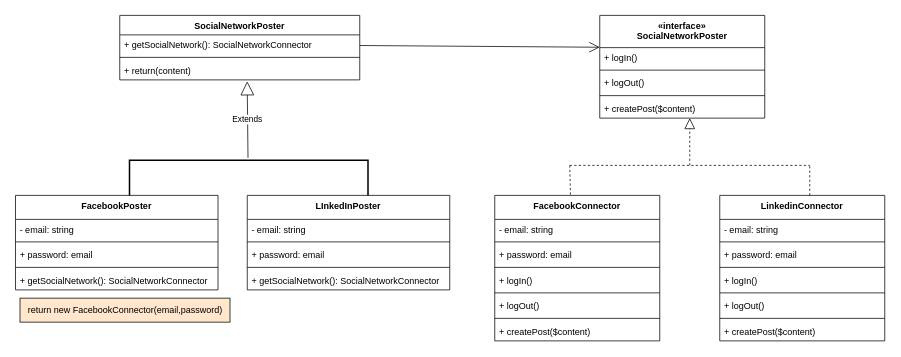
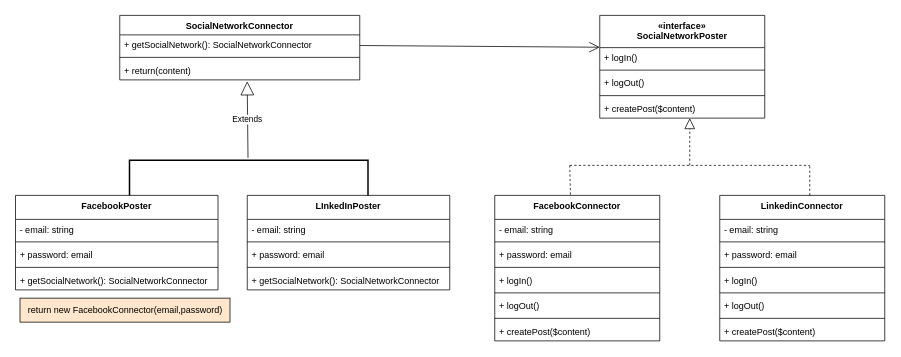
  <mxCell id="0" />
  <mxCell id="1" parent="0" />
  <mxCell id="2" value="" style="endArrow=none;dashed=1;html=1;" parent="1" edge="1"><mxGeometry width="50" height="50" relative="1" as="geometry"><mxPoint x="759" y="220" as="sourcePoint" /><mxPoint x="1079" y="220" as="targetPoint" /></mxGeometry></mxCell>
  <mxCell id="3" value="" style="endArrow=block;dashed=1;endFill=0;endSize=12;html=1;" parent="1" edge="1"><mxGeometry width="160" relative="1" as="geometry"><mxPoint x="919" y="220" as="sourcePoint" /><mxPoint x="919" y="157" as="targetPoint" /></mxGeometry></mxCell>
  <mxCell id="4" value="" style="endArrow=open;endFill=1;endSize=12;html=1;" parent="1" source="9" edge="1"><mxGeometry width="160" relative="1" as="geometry"><mxPoint x="639" y="62.5" as="sourcePoint" /><mxPoint x="799" y="62.5" as="targetPoint" /></mxGeometry></mxCell>
  <mxCell id="5" value="" style="strokeWidth=2;html=1;shape=mxgraph.flowchart.annotation_1;align=left;pointerEvents=1;rotation=90;" parent="1" vertex="1"><mxGeometry x="306" y="79" width="50" height="318" as="geometry" /></mxCell>
  <mxCell id="6" value="Extends" style="endArrow=block;endSize=16;endFill=0;html=1;entryX=0.531;entryY=1.077;entryDx=0;entryDy=0;entryPerimeter=0;" parent="1" target="11" edge="1"><mxGeometry width="160" relative="1" as="geometry"><mxPoint x="330" y="210" as="sourcePoint" /><mxPoint x="490" y="210" as="targetPoint" /></mxGeometry></mxCell>
  <mxCell id="7" value="return new FacebookConnector(email,password)" style="html=1;fillColor=#ffe6cc;" parent="1" vertex="1"><mxGeometry x="26" y="397" width="280" height="32" as="geometry" /></mxCell>
- <mxCell id="8" value="SocialNetworkPoster" style="swimlane;fontStyle=1;align=center;verticalAlign=top;childLayout=stackLayout;horizontal=1;startSize=26;horizontalStack=0;resizeParent=1;resizeParentMax=0;resizeLast=0;collapsible=1;marginBottom=0;" parent="1" vertex="1"><mxGeometry x="159" y="20" width="320" height="86" as="geometry" /></mxCell>
+ <mxCell id="8" value="SocialNetworkConnector" style="swimlane;fontStyle=1;align=center;verticalAlign=top;childLayout=stackLayout;horizontal=1;startSize=26;horizontalStack=0;resizeParent=1;resizeParentMax=0;resizeLast=0;collapsible=1;marginBottom=0;" parent="1" vertex="1"><mxGeometry x="159" y="20" width="320" height="86" as="geometry" /></mxCell>
  <mxCell id="9" value="+ getSocialNetwork(): SocialNetworkConnector" style="text;strokeColor=none;fillColor=none;align=left;verticalAlign=top;spacingLeft=4;spacingRight=4;overflow=hidden;rotatable=0;points=[[0,0.5],[1,0.5]];portConstraint=eastwest;" parent="8" vertex="1"><mxGeometry y="26" width="320" height="26" as="geometry" /></mxCell>
  <mxCell id="10" value="" style="line;strokeWidth=1;fillColor=none;align=left;verticalAlign=middle;spacingTop=-1;spacingLeft=3;spacingRight=3;rotatable=0;labelPosition=right;points=[];portConstraint=eastwest;" parent="8" vertex="1"><mxGeometry y="52" width="320" height="8" as="geometry" /></mxCell>
  <mxCell id="11" value="+ return(content)" style="text;strokeColor=none;fillColor=none;align=left;verticalAlign=top;spacingLeft=4;spacingRight=4;overflow=hidden;rotatable=0;points=[[0,0.5],[1,0.5]];portConstraint=eastwest;" parent="8" vertex="1"><mxGeometry y="60" width="320" height="26" as="geometry" /></mxCell>
  <mxCell id="12" value="FacebookConnector" style="swimlane;fontStyle=1;align=center;verticalAlign=top;childLayout=stackLayout;horizontal=1;startSize=32;horizontalStack=0;resizeParent=1;resizeParentMax=0;resizeLast=0;collapsible=1;marginBottom=0;" parent="1" vertex="1"><mxGeometry x="659" y="260" width="220" height="194" as="geometry" /></mxCell>
  <mxCell id="13" value="" style="endArrow=none;dashed=1;html=1;entryX=0.459;entryY=0;entryDx=0;entryDy=0;entryPerimeter=0;" parent="12" target="12" edge="1"><mxGeometry width="50" height="50" relative="1" as="geometry"><mxPoint x="100" y="-40" as="sourcePoint" /><mxPoint x="150" as="targetPoint" /></mxGeometry></mxCell>
  <mxCell id="14" value="- email: string" style="text;strokeColor=none;fillColor=none;align=left;verticalAlign=top;spacingLeft=4;spacingRight=4;overflow=hidden;rotatable=0;points=[[0,0.5],[1,0.5]];portConstraint=eastwest;" parent="12" vertex="1"><mxGeometry y="32" width="220" height="26" as="geometry" /></mxCell>
  <mxCell id="15" value="" style="line;strokeWidth=1;fillColor=none;align=left;verticalAlign=middle;spacingTop=-1;spacingLeft=3;spacingRight=3;rotatable=0;labelPosition=right;points=[];portConstraint=eastwest;" parent="12" vertex="1"><mxGeometry y="58" width="220" height="8" as="geometry" /></mxCell>
  <mxCell id="16" value="+ password: email" style="text;strokeColor=none;fillColor=none;align=left;verticalAlign=top;spacingLeft=4;spacingRight=4;overflow=hidden;rotatable=0;points=[[0,0.5],[1,0.5]];portConstraint=eastwest;" parent="12" vertex="1"><mxGeometry y="66" width="220" height="26" as="geometry" /></mxCell>
  <mxCell id="17" value="" style="line;strokeWidth=1;fillColor=none;align=left;verticalAlign=middle;spacingTop=-1;spacingLeft=3;spacingRight=3;rotatable=0;labelPosition=right;points=[];portConstraint=eastwest;" parent="12" vertex="1"><mxGeometry y="92" width="220" height="8" as="geometry" /></mxCell>
  <mxCell id="18" value="+ logIn()" style="text;strokeColor=none;fillColor=none;align=left;verticalAlign=top;spacingLeft=4;spacingRight=4;overflow=hidden;rotatable=0;points=[[0,0.5],[1,0.5]];portConstraint=eastwest;" parent="12" vertex="1"><mxGeometry y="100" width="220" height="26" as="geometry" /></mxCell>
  <mxCell id="19" value="" style="line;strokeWidth=1;fillColor=none;align=left;verticalAlign=middle;spacingTop=-1;spacingLeft=3;spacingRight=3;rotatable=0;labelPosition=right;points=[];portConstraint=eastwest;" parent="12" vertex="1"><mxGeometry y="126" width="220" height="8" as="geometry" /></mxCell>
  <mxCell id="20" value="+ logOut()" style="text;strokeColor=none;fillColor=none;align=left;verticalAlign=top;spacingLeft=4;spacingRight=4;overflow=hidden;rotatable=0;points=[[0,0.5],[1,0.5]];portConstraint=eastwest;" parent="12" vertex="1"><mxGeometry y="134" width="220" height="26" as="geometry" /></mxCell>
  <mxCell id="21" value="" style="line;strokeWidth=1;fillColor=none;align=left;verticalAlign=middle;spacingTop=-1;spacingLeft=3;spacingRight=3;rotatable=0;labelPosition=right;points=[];portConstraint=eastwest;" parent="12" vertex="1"><mxGeometry y="160" width="220" height="8" as="geometry" /></mxCell>
  <mxCell id="22" value="+ createPost($content)" style="text;strokeColor=none;fillColor=none;align=left;verticalAlign=top;spacingLeft=4;spacingRight=4;overflow=hidden;rotatable=0;points=[[0,0.5],[1,0.5]];portConstraint=eastwest;" parent="12" vertex="1"><mxGeometry y="168" width="220" height="26" as="geometry" /></mxCell>
  <mxCell id="23" value="LinkedinConnector" style="swimlane;fontStyle=1;align=center;verticalAlign=top;childLayout=stackLayout;horizontal=1;startSize=32;horizontalStack=0;resizeParent=1;resizeParentMax=0;resizeLast=0;collapsible=1;marginBottom=0;" parent="1" vertex="1"><mxGeometry x="959" y="260" width="220" height="194" as="geometry" /></mxCell>
  <mxCell id="24" value="" style="endArrow=none;dashed=1;html=1;" parent="23" edge="1"><mxGeometry width="50" height="50" relative="1" as="geometry"><mxPoint x="120" as="sourcePoint" /><mxPoint x="120" y="-40" as="targetPoint" /></mxGeometry></mxCell>
  <mxCell id="25" value="- email: string" style="text;strokeColor=none;fillColor=none;align=left;verticalAlign=top;spacingLeft=4;spacingRight=4;overflow=hidden;rotatable=0;points=[[0,0.5],[1,0.5]];portConstraint=eastwest;" parent="23" vertex="1"><mxGeometry y="32" width="220" height="26" as="geometry" /></mxCell>
  <mxCell id="26" value="" style="line;strokeWidth=1;fillColor=none;align=left;verticalAlign=middle;spacingTop=-1;spacingLeft=3;spacingRight=3;rotatable=0;labelPosition=right;points=[];portConstraint=eastwest;" parent="23" vertex="1"><mxGeometry y="58" width="220" height="8" as="geometry" /></mxCell>
  <mxCell id="27" value="+ password: email" style="text;strokeColor=none;fillColor=none;align=left;verticalAlign=top;spacingLeft=4;spacingRight=4;overflow=hidden;rotatable=0;points=[[0,0.5],[1,0.5]];portConstraint=eastwest;" parent="23" vertex="1"><mxGeometry y="66" width="220" height="26" as="geometry" /></mxCell>
  <mxCell id="28" value="" style="line;strokeWidth=1;fillColor=none;align=left;verticalAlign=middle;spacingTop=-1;spacingLeft=3;spacingRight=3;rotatable=0;labelPosition=right;points=[];portConstraint=eastwest;" parent="23" vertex="1"><mxGeometry y="92" width="220" height="8" as="geometry" /></mxCell>
  <mxCell id="29" value="+ logIn()" style="text;strokeColor=none;fillColor=none;align=left;verticalAlign=top;spacingLeft=4;spacingRight=4;overflow=hidden;rotatable=0;points=[[0,0.5],[1,0.5]];portConstraint=eastwest;" parent="23" vertex="1"><mxGeometry y="100" width="220" height="26" as="geometry" /></mxCell>
  <mxCell id="30" value="" style="line;strokeWidth=1;fillColor=none;align=left;verticalAlign=middle;spacingTop=-1;spacingLeft=3;spacingRight=3;rotatable=0;labelPosition=right;points=[];portConstraint=eastwest;" parent="23" vertex="1"><mxGeometry y="126" width="220" height="8" as="geometry" /></mxCell>
  <mxCell id="31" value="+ logOut()" style="text;strokeColor=none;fillColor=none;align=left;verticalAlign=top;spacingLeft=4;spacingRight=4;overflow=hidden;rotatable=0;points=[[0,0.5],[1,0.5]];portConstraint=eastwest;" parent="23" vertex="1"><mxGeometry y="134" width="220" height="26" as="geometry" /></mxCell>
  <mxCell id="32" value="" style="line;strokeWidth=1;fillColor=none;align=left;verticalAlign=middle;spacingTop=-1;spacingLeft=3;spacingRight=3;rotatable=0;labelPosition=right;points=[];portConstraint=eastwest;" parent="23" vertex="1"><mxGeometry y="160" width="220" height="8" as="geometry" /></mxCell>
  <mxCell id="33" value="+ createPost($content)" style="text;strokeColor=none;fillColor=none;align=left;verticalAlign=top;spacingLeft=4;spacingRight=4;overflow=hidden;rotatable=0;points=[[0,0.5],[1,0.5]];portConstraint=eastwest;" parent="23" vertex="1"><mxGeometry y="168" width="220" height="26" as="geometry" /></mxCell>
  <mxCell id="34" value="«interface»&#10;SocialNetworkPoster" style="swimlane;fontStyle=1;align=center;verticalAlign=top;childLayout=stackLayout;horizontal=1;startSize=43;horizontalStack=0;resizeParent=1;resizeParentMax=0;resizeLast=0;collapsible=1;marginBottom=0;" parent="1" vertex="1"><mxGeometry x="799" y="20" width="220" height="137" as="geometry" /></mxCell>
  <mxCell id="35" value="+ logIn()" style="text;strokeColor=none;fillColor=none;align=left;verticalAlign=top;spacingLeft=4;spacingRight=4;overflow=hidden;rotatable=0;points=[[0,0.5],[1,0.5]];portConstraint=eastwest;" parent="34" vertex="1"><mxGeometry y="43" width="220" height="26" as="geometry" /></mxCell>
  <mxCell id="36" value="" style="line;strokeWidth=1;fillColor=none;align=left;verticalAlign=middle;spacingTop=-1;spacingLeft=3;spacingRight=3;rotatable=0;labelPosition=right;points=[];portConstraint=eastwest;" parent="34" vertex="1"><mxGeometry y="69" width="220" height="8" as="geometry" /></mxCell>
  <mxCell id="37" value="+ logOut()" style="text;strokeColor=none;fillColor=none;align=left;verticalAlign=top;spacingLeft=4;spacingRight=4;overflow=hidden;rotatable=0;points=[[0,0.5],[1,0.5]];portConstraint=eastwest;" parent="34" vertex="1"><mxGeometry y="77" width="220" height="26" as="geometry" /></mxCell>
  <mxCell id="38" value="" style="line;strokeWidth=1;fillColor=none;align=left;verticalAlign=middle;spacingTop=-1;spacingLeft=3;spacingRight=3;rotatable=0;labelPosition=right;points=[];portConstraint=eastwest;" parent="34" vertex="1"><mxGeometry y="103" width="220" height="8" as="geometry" /></mxCell>
  <mxCell id="39" value="+ createPost($content)" style="text;strokeColor=none;fillColor=none;align=left;verticalAlign=top;spacingLeft=4;spacingRight=4;overflow=hidden;rotatable=0;points=[[0,0.5],[1,0.5]];portConstraint=eastwest;" parent="34" vertex="1"><mxGeometry y="111" width="220" height="26" as="geometry" /></mxCell>
  <mxCell id="40" value="LInkedInPoster" style="swimlane;fontStyle=1;align=center;verticalAlign=top;childLayout=stackLayout;horizontal=1;startSize=32;horizontalStack=0;resizeParent=1;resizeParentMax=0;resizeLast=0;collapsible=1;marginBottom=0;" parent="1" vertex="1"><mxGeometry x="329" y="260" width="270" height="126" as="geometry" /></mxCell>
  <mxCell id="41" value="- email: string" style="text;strokeColor=none;fillColor=none;align=left;verticalAlign=top;spacingLeft=4;spacingRight=4;overflow=hidden;rotatable=0;points=[[0,0.5],[1,0.5]];portConstraint=eastwest;" parent="40" vertex="1"><mxGeometry y="32" width="270" height="26" as="geometry" /></mxCell>
  <mxCell id="42" value="" style="line;strokeWidth=1;fillColor=none;align=left;verticalAlign=middle;spacingTop=-1;spacingLeft=3;spacingRight=3;rotatable=0;labelPosition=right;points=[];portConstraint=eastwest;" parent="40" vertex="1"><mxGeometry y="58" width="270" height="8" as="geometry" /></mxCell>
  <mxCell id="43" value="+ password: email" style="text;strokeColor=none;fillColor=none;align=left;verticalAlign=top;spacingLeft=4;spacingRight=4;overflow=hidden;rotatable=0;points=[[0,0.5],[1,0.5]];portConstraint=eastwest;" parent="40" vertex="1"><mxGeometry y="66" width="270" height="26" as="geometry" /></mxCell>
  <mxCell id="44" value="" style="line;strokeWidth=1;fillColor=none;align=left;verticalAlign=middle;spacingTop=-1;spacingLeft=3;spacingRight=3;rotatable=0;labelPosition=right;points=[];portConstraint=eastwest;" parent="40" vertex="1"><mxGeometry y="92" width="270" height="8" as="geometry" /></mxCell>
  <mxCell id="45" value="+ getSocialNetwork(): SocialNetworkConnector" style="text;strokeColor=none;fillColor=none;align=left;verticalAlign=top;spacingLeft=4;spacingRight=4;overflow=hidden;rotatable=0;points=[[0,0.5],[1,0.5]];portConstraint=eastwest;" parent="40" vertex="1"><mxGeometry y="100" width="270" height="26" as="geometry" /></mxCell>
  <mxCell id="46" value="FacebookPoster" style="swimlane;fontStyle=1;align=center;verticalAlign=top;childLayout=stackLayout;horizontal=1;startSize=32;horizontalStack=0;resizeParent=1;resizeParentMax=0;resizeLast=0;collapsible=1;marginBottom=0;" parent="1" vertex="1"><mxGeometry y="260" width="270" height="126" as="geometry" x="20" /></mxCell>
  <mxCell id="47" value="- email: string" style="text;strokeColor=none;fillColor=none;align=left;verticalAlign=top;spacingLeft=4;spacingRight=4;overflow=hidden;rotatable=0;points=[[0,0.5],[1,0.5]];portConstraint=eastwest;" parent="46" vertex="1"><mxGeometry y="32" width="270" height="26" as="geometry" /></mxCell>
  <mxCell id="48" value="" style="line;strokeWidth=1;fillColor=none;align=left;verticalAlign=middle;spacingTop=-1;spacingLeft=3;spacingRight=3;rotatable=0;labelPosition=right;points=[];portConstraint=eastwest;" parent="46" vertex="1"><mxGeometry y="58" width="270" height="8" as="geometry" /></mxCell>
  <mxCell id="49" value="+ password: email" style="text;strokeColor=none;fillColor=none;align=left;verticalAlign=top;spacingLeft=4;spacingRight=4;overflow=hidden;rotatable=0;points=[[0,0.5],[1,0.5]];portConstraint=eastwest;" parent="46" vertex="1"><mxGeometry y="66" width="270" height="26" as="geometry" /></mxCell>
  <mxCell id="50" value="" style="line;strokeWidth=1;fillColor=none;align=left;verticalAlign=middle;spacingTop=-1;spacingLeft=3;spacingRight=3;rotatable=0;labelPosition=right;points=[];portConstraint=eastwest;" parent="46" vertex="1"><mxGeometry y="92" width="270" height="8" as="geometry" /></mxCell>
  <mxCell id="51" value="+ getSocialNetwork(): SocialNetworkConnector" style="text;strokeColor=none;fillColor=none;align=left;verticalAlign=top;spacingLeft=4;spacingRight=4;overflow=hidden;rotatable=0;points=[[0,0.5],[1,0.5]];portConstraint=eastwest;" parent="46" vertex="1"><mxGeometry y="100" width="270" height="26" as="geometry" /></mxCell>
